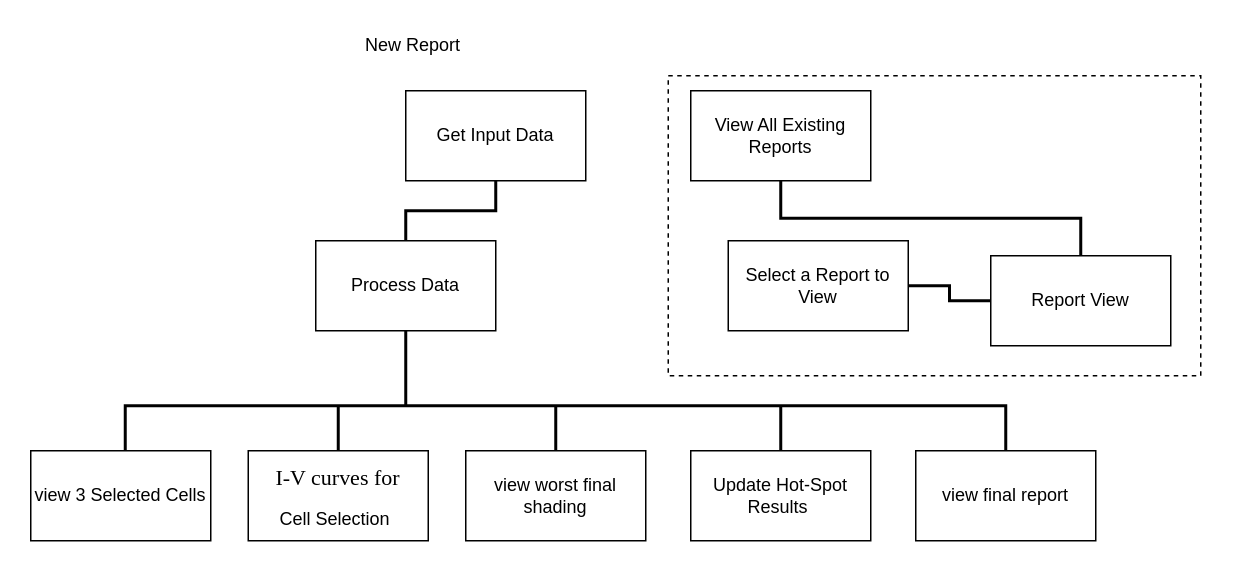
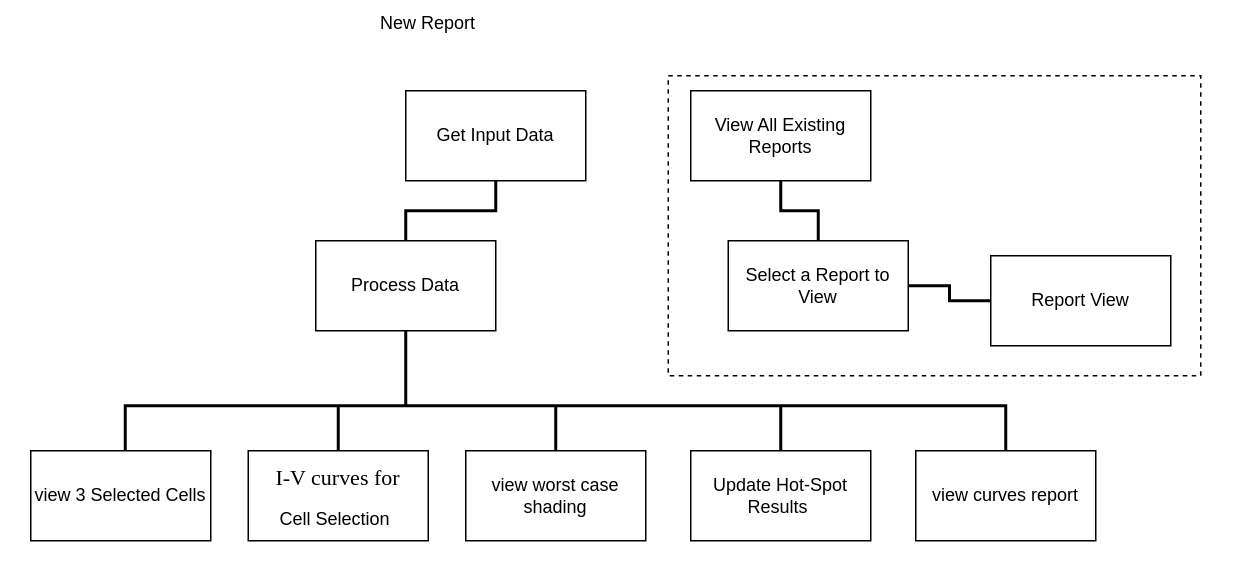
  <mxCell id="0" />
  <mxCell id="1" parent="0" />
  <mxCell id="2" style="edgeStyle=orthogonalEdgeStyle;rounded=0;orthogonalLoop=1;jettySize=auto;html=1;exitX=0.5;exitY=1;exitDx=0;exitDy=0;entryX=0.5;entryY=0;entryDx=0;entryDy=0;endArrow=none;endFill=0;strokeWidth=2;" edge="1" parent="1" source="3" target="20"><mxGeometry relative="1" as="geometry" /></mxCell>
  <mxCell id="3" value="Get Input Data" style="rounded=0;whiteSpace=wrap;html=1;" vertex="1" parent="1"><mxGeometry x="270" y="60" width="120" height="60" as="geometry" /></mxCell>
  <mxCell id="4" style="edgeStyle=orthogonalEdgeStyle;rounded=0;orthogonalLoop=1;jettySize=auto;html=1;exitX=1;exitY=0.5;exitDx=0;exitDy=0;entryX=0;entryY=0.5;entryDx=0;entryDy=0;startArrow=none;startFill=0;endArrow=none;endFill=0;strokeColor=#000000;strokeWidth=2;" edge="1" parent="1" source="5" target="14"><mxGeometry relative="1" as="geometry" /></mxCell>
  <mxCell id="5" value="Select a Report to&lt;br&gt;View" style="rounded=0;whiteSpace=wrap;html=1;" vertex="1" parent="1"><mxGeometry x="485" y="160" width="120" height="60" as="geometry" /></mxCell>
  <mxCell id="6" style="edgeStyle=orthogonalEdgeStyle;rounded=0;orthogonalLoop=1;jettySize=auto;html=1;exitX=0.5;exitY=0;exitDx=0;exitDy=0;endArrow=none;endFill=0;strokeWidth=2;" edge="1" parent="1" source="7"><mxGeometry relative="1" as="geometry"><mxPoint x="370" y="270" as="targetPoint" /></mxGeometry></mxCell>
- <mxCell id="7" value="view worst final shading" style="rounded=0;whiteSpace=wrap;html=1;" vertex="1" parent="1"><mxGeometry x="310" y="300" width="120" height="60" as="geometry" /></mxCell>
- <mxCell id="8" value="view final report" style="rounded=0;whiteSpace=wrap;html=1;" vertex="1" parent="1"><mxGeometry x="610" y="300" width="120" height="60" as="geometry" /></mxCell>
+ <mxCell id="7" value="view worst case shading" style="rounded=0;whiteSpace=wrap;html=1;" vertex="1" parent="1"><mxGeometry x="310" y="300" width="120" height="60" as="geometry" /></mxCell>
+ <mxCell id="8" value="view curves report" style="rounded=0;whiteSpace=wrap;html=1;" vertex="1" parent="1"><mxGeometry x="610" y="300" width="120" height="60" as="geometry" /></mxCell>
  <mxCell id="9" value="" style="endArrow=none;html=1;entryX=0.5;entryY=1;entryDx=0;entryDy=0;exitX=0.5;exitY=0;exitDx=0;exitDy=0;edgeStyle=orthogonalEdgeStyle;strokeColor=none;curved=1;" edge="1" parent="1" target="5"><mxGeometry width="50" height="50" relative="1" as="geometry"><mxPoint x="110" y="220" as="sourcePoint" /><mxPoint x="160" y="390" as="targetPoint" /></mxGeometry></mxCell>
  <mxCell id="10" style="edgeStyle=orthogonalEdgeStyle;rounded=0;orthogonalLoop=1;jettySize=auto;html=1;exitX=0.5;exitY=0;exitDx=0;exitDy=0;endArrow=none;endFill=0;strokeWidth=2;" edge="1" parent="1" source="11"><mxGeometry relative="1" as="geometry"><mxPoint x="225" y="270" as="targetPoint" /></mxGeometry></mxCell>
  <mxCell id="11" value="&lt;span style=&quot;font-family: &amp;#34;times new roman&amp;#34; ; font-size: 7pt ; text-indent: -0.25in&quot;&gt;&amp;nbsp; &amp;nbsp; &amp;nbsp;&lt;/span&gt;&lt;br&gt;&lt;blockquote style=&quot;margin: 0 0 0 40px ; border: none ; padding: 0px&quot;&gt;&lt;/blockquote&gt;&lt;span style=&quot;font-family: &amp;#34;calibri&amp;#34; ; font-size: 11pt&quot;&gt;I-V curves for&lt;/span&gt;&lt;br&gt;&lt;p class=&quot;MsoListParagraph&quot; style=&quot;text-indent: -0.25in&quot;&gt;&amp;nbsp; &amp;nbsp; &amp;nbsp; Cell Selection&lt;/p&gt;" style="rounded=0;whiteSpace=wrap;html=1;align=center;" vertex="1" parent="1"><mxGeometry x="165" y="300" width="120" height="60" as="geometry" /></mxCell>
- <mxCell id="12" style="edgeStyle=orthogonalEdgeStyle;rounded=0;orthogonalLoop=1;jettySize=auto;html=1;exitX=0.5;exitY=1;exitDx=0;exitDy=0;strokeColor=#000000;strokeWidth=2;startArrow=none;startFill=0;endArrow=none;endFill=0;" edge="1" parent="1" source="13" target="14"><mxGeometry relative="1" as="geometry" /></mxCell>
+ <mxCell id="12" style="edgeStyle=orthogonalEdgeStyle;rounded=0;orthogonalLoop=1;jettySize=auto;html=1;exitX=0.5;exitY=1;exitDx=0;exitDy=0;entryX=0.5;entryY=0;entryDx=0;entryDy=0;strokeColor=#000000;strokeWidth=2;startArrow=none;startFill=0;endArrow=none;endFill=0;" edge="1" parent="1" source="13" target="5"><mxGeometry relative="1" as="geometry" /></mxCell>
  <mxCell id="13" value="View All Existing Reports" style="rounded=0;whiteSpace=wrap;html=1;" vertex="1" parent="1"><mxGeometry x="460" y="60" width="120" height="60" as="geometry" /></mxCell>
  <mxCell id="14" value="Report View" style="rounded=0;whiteSpace=wrap;html=1;" vertex="1" parent="1"><mxGeometry x="660" y="170" width="120" height="60" as="geometry" /></mxCell>
- <mxCell id="15" value="New Report" style="text;html=1;strokeColor=none;fillColor=none;align=center;verticalAlign=middle;whiteSpace=wrap;rounded=0;" vertex="1" parent="1"><mxGeometry x="225" y="20" width="100" height="20" as="geometry" /></mxCell>
+ <mxCell id="15" value="New Report" style="text;html=1;strokeColor=none;fillColor=none;align=center;verticalAlign=middle;whiteSpace=wrap;rounded=0;" vertex="1" parent="1"><mxGeometry x="235" y="5" width="100" height="20" as="geometry" /></mxCell>
  <mxCell id="16" value="" style="rounded=0;whiteSpace=wrap;html=1;fillColor=none;dashed=1;" vertex="1" parent="1"><mxGeometry x="445" y="50" width="355" height="200" as="geometry" /></mxCell>
  <mxCell id="17" style="edgeStyle=orthogonalEdgeStyle;rounded=0;orthogonalLoop=1;jettySize=auto;html=1;entryX=0.556;entryY=0;entryDx=0;entryDy=0;entryPerimeter=0;startArrow=none;startFill=0;endArrow=none;endFill=0;strokeColor=#000000;strokeWidth=2;" edge="1" parent="1"><mxGeometry relative="1" as="geometry"><Array as="points"><mxPoint x="83" y="270" /><mxPoint x="670" y="270" /></Array><mxPoint x="83" y="300" as="sourcePoint" /><mxPoint x="670" y="300" as="targetPoint" /></mxGeometry></mxCell>
  <mxCell id="18" value="&lt;span style=&quot;white-space: normal&quot;&gt;view 3 Selected Cells&lt;/span&gt;" style="rounded=0;whiteSpace=wrap;html=1;" vertex="1" parent="1"><mxGeometry x="20" y="300" width="120" height="60" as="geometry" /></mxCell>
  <mxCell id="19" style="edgeStyle=orthogonalEdgeStyle;rounded=0;orthogonalLoop=1;jettySize=auto;html=1;exitX=0.5;exitY=1;exitDx=0;exitDy=0;endArrow=none;endFill=0;strokeWidth=2;" edge="1" parent="1" source="20"><mxGeometry relative="1" as="geometry"><mxPoint x="270" y="270" as="targetPoint" /></mxGeometry></mxCell>
  <mxCell id="20" value="Process Data" style="rounded=0;whiteSpace=wrap;html=1;" vertex="1" parent="1"><mxGeometry x="210" y="160" width="120" height="60" as="geometry" /></mxCell>
  <mxCell id="21" style="edgeStyle=orthogonalEdgeStyle;rounded=0;orthogonalLoop=1;jettySize=auto;html=1;exitX=0.5;exitY=0;exitDx=0;exitDy=0;endArrow=none;endFill=0;strokeWidth=2;" edge="1" parent="1" source="22"><mxGeometry relative="1" as="geometry"><mxPoint x="520" y="270" as="targetPoint" /></mxGeometry></mxCell>
  <mxCell id="22" value="Update Hot-Spot Results&amp;nbsp;" style="rounded=0;whiteSpace=wrap;html=1;" vertex="1" parent="1"><mxGeometry x="460" y="300" width="120" height="60" as="geometry" /></mxCell>
